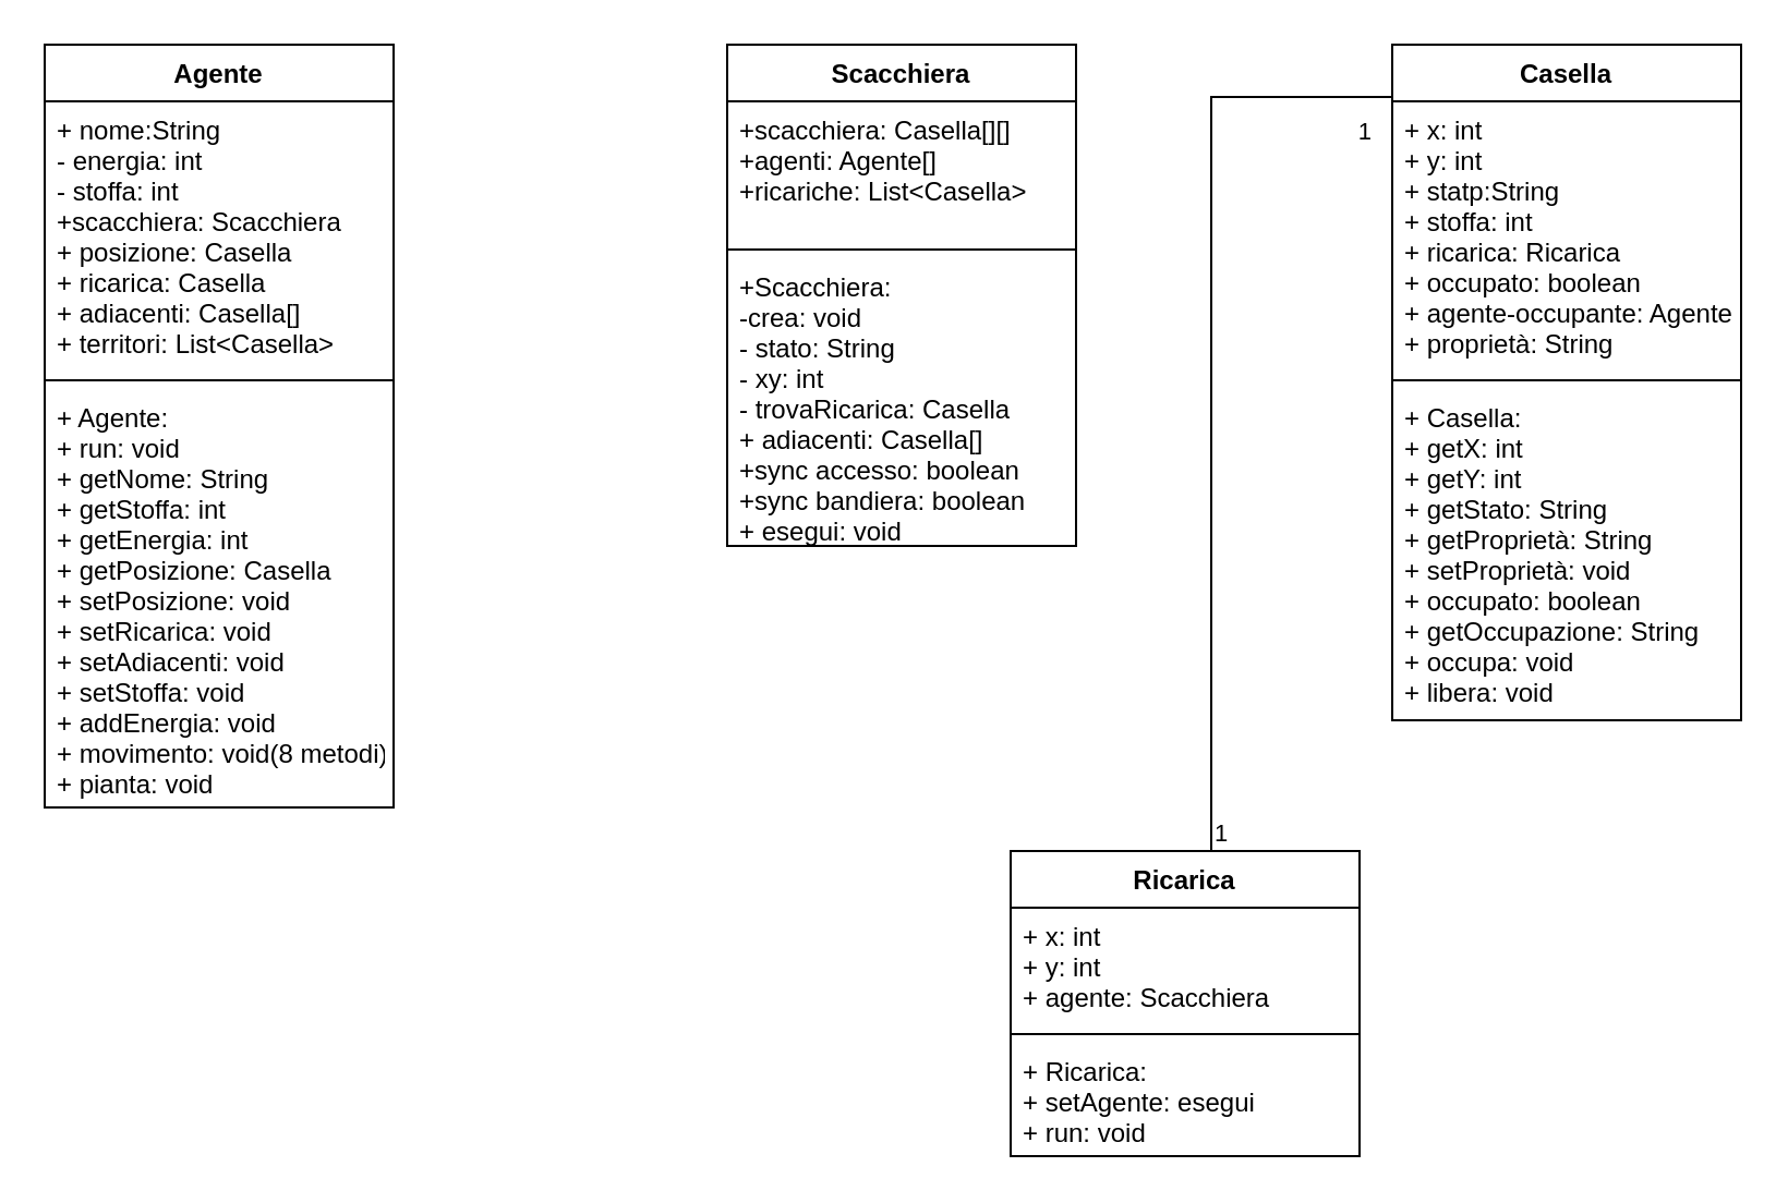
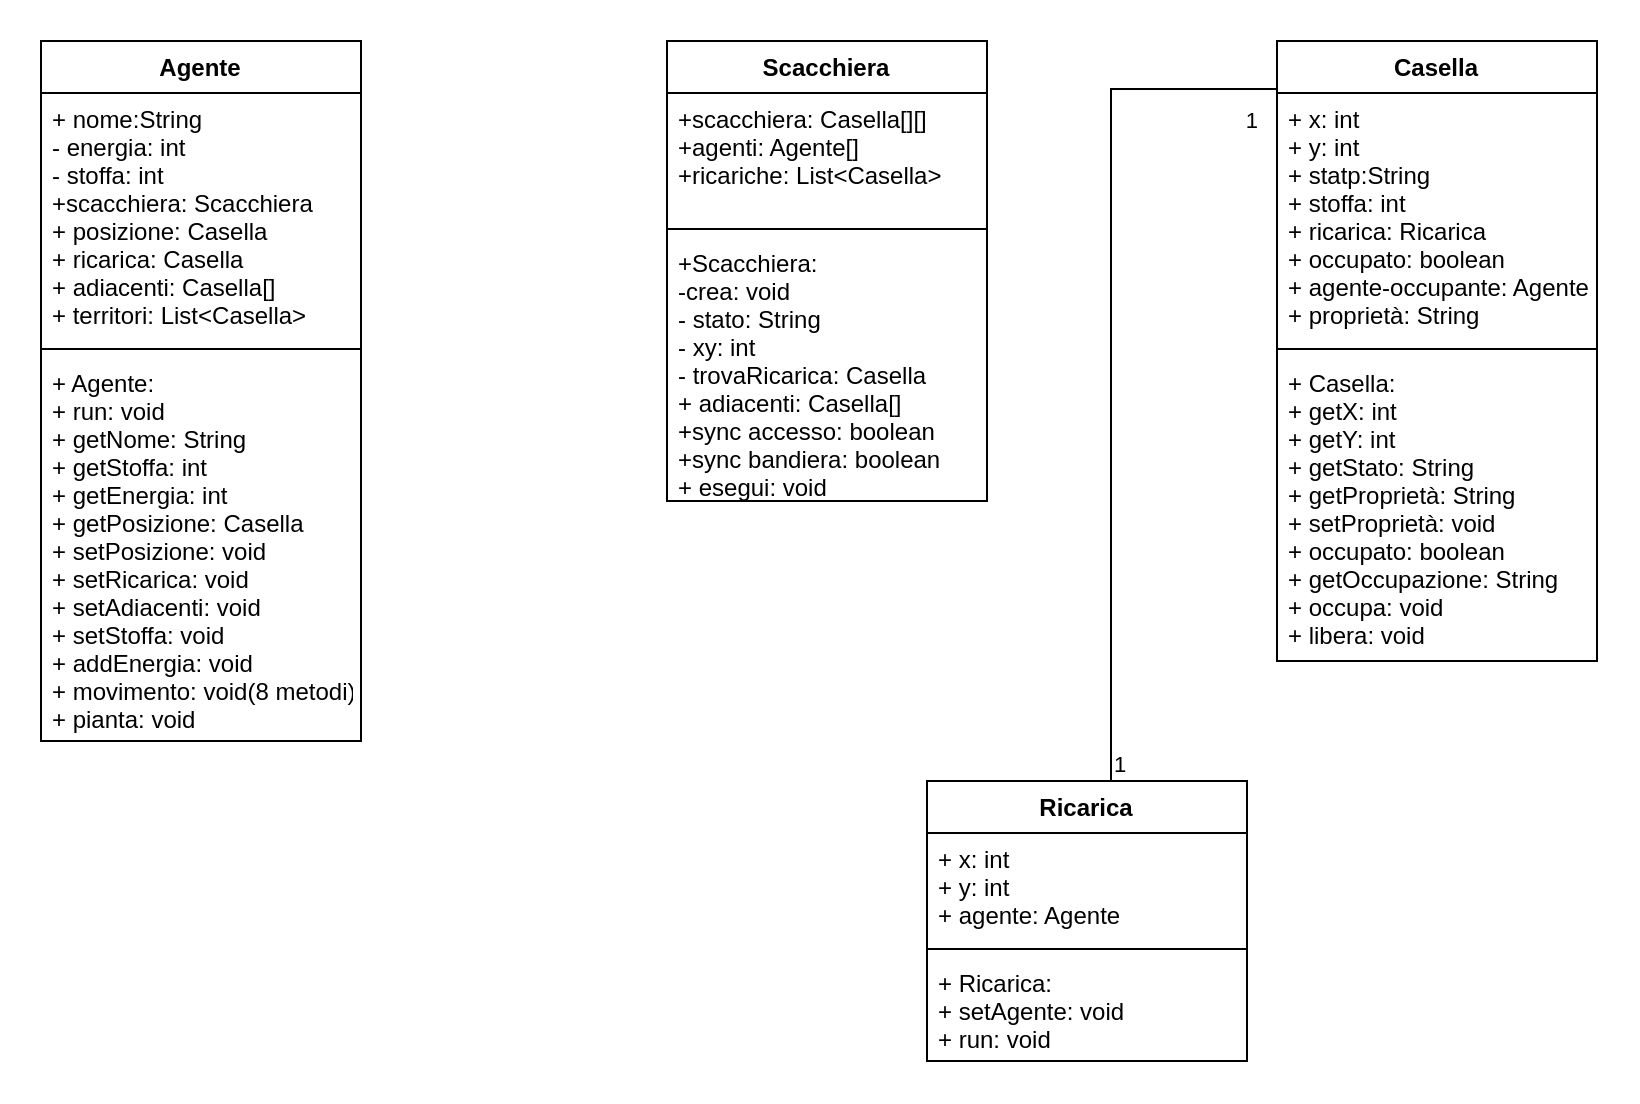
  <mxCell id="0" />
  <mxCell id="1" parent="0" />
  <mxCell id="2" value="Scacchiera" style="swimlane;fontStyle=1;align=center;verticalAlign=top;childLayout=stackLayout;horizontal=1;startSize=26;horizontalStack=0;resizeParent=1;resizeParentMax=0;resizeLast=0;collapsible=1;marginBottom=0;" vertex="1" parent="1"><mxGeometry x="333" y="20" width="160" height="230" as="geometry" /></mxCell>
  <mxCell id="3" value="+scacchiera: Casella[][]&#10;+agenti: Agente[]&#10;+ricariche: List&lt;Casella&gt;" style="text;strokeColor=none;fillColor=none;align=left;verticalAlign=top;spacingLeft=4;spacingRight=4;overflow=hidden;rotatable=0;points=[[0,0.5],[1,0.5]];portConstraint=eastwest;" vertex="1" parent="2"><mxGeometry y="26" width="160" height="64" as="geometry" /></mxCell>
  <mxCell id="4" value="" style="line;strokeWidth=1;fillColor=none;align=left;verticalAlign=middle;spacingTop=-1;spacingLeft=3;spacingRight=3;rotatable=0;labelPosition=right;points=[];portConstraint=eastwest;" vertex="1" parent="2"><mxGeometry y="90" width="160" height="8" as="geometry" /></mxCell>
  <mxCell id="5" value="+Scacchiera: &#10;-crea: void&#10;- stato: String&#10;- xy: int&#10;- trovaRicarica: Casella&#10;+ adiacenti: Casella[]&#10;+sync accesso: boolean&#10;+sync bandiera: boolean&#10;+ esegui: void" style="text;strokeColor=none;fillColor=none;align=left;verticalAlign=top;spacingLeft=4;spacingRight=4;overflow=hidden;rotatable=0;points=[[0,0.5],[1,0.5]];portConstraint=eastwest;" vertex="1" parent="2"><mxGeometry y="98" width="160" height="132" as="geometry" /></mxCell>
  <mxCell id="6" value="Casella" style="swimlane;fontStyle=1;align=center;verticalAlign=top;childLayout=stackLayout;horizontal=1;startSize=26;horizontalStack=0;resizeParent=1;resizeParentMax=0;resizeLast=0;collapsible=1;marginBottom=0;" vertex="1" parent="1"><mxGeometry x="638" y="20" width="160" height="310" as="geometry" /></mxCell>
  <mxCell id="7" value="+ x: int&#10;+ y: int&#10;+ statp:String&#10;+ stoffa: int&#10;+ ricarica: Ricarica&#10;+ occupato: boolean&#10;+ agente-occupante: Agente&#10;+ proprietà: String" style="text;strokeColor=none;fillColor=none;align=left;verticalAlign=top;spacingLeft=4;spacingRight=4;overflow=hidden;rotatable=0;points=[[0,0.5],[1,0.5]];portConstraint=eastwest;" vertex="1" parent="6"><mxGeometry y="26" width="160" height="124" as="geometry" /></mxCell>
  <mxCell id="8" value="" style="line;strokeWidth=1;fillColor=none;align=left;verticalAlign=middle;spacingTop=-1;spacingLeft=3;spacingRight=3;rotatable=0;labelPosition=right;points=[];portConstraint=eastwest;" vertex="1" parent="6"><mxGeometry y="150" width="160" height="8" as="geometry" /></mxCell>
  <mxCell id="9" value="+ Casella:&#10;+ getX: int&#10;+ getY: int&#10;+ getStato: String&#10;+ getProprietà: String&#10;+ setProprietà: void&#10;+ occupato: boolean&#10;+ getOccupazione: String&#10;+ occupa: void&#10;+ libera: void" style="text;strokeColor=none;fillColor=none;align=left;verticalAlign=top;spacingLeft=4;spacingRight=4;overflow=hidden;rotatable=0;points=[[0,0.5],[1,0.5]];portConstraint=eastwest;" vertex="1" parent="6"><mxGeometry y="158" width="160" height="152" as="geometry" /></mxCell>
  <mxCell id="10" value="Agente" style="swimlane;fontStyle=1;align=center;verticalAlign=top;childLayout=stackLayout;horizontal=1;startSize=26;horizontalStack=0;resizeParent=1;resizeParentMax=0;resizeLast=0;collapsible=1;marginBottom=0;" vertex="1" parent="1"><mxGeometry x="20" y="20" width="160" height="350" as="geometry" /></mxCell>
  <mxCell id="11" value="+ nome:String&#10;- energia: int&#10;- stoffa: int&#10;+scacchiera: Scacchiera&#10;+ posizione: Casella&#10;+ ricarica: Casella&#10;+ adiacenti: Casella[]&#10;+ territori: List&lt;Casella&gt;" style="text;strokeColor=none;fillColor=none;align=left;verticalAlign=top;spacingLeft=4;spacingRight=4;overflow=hidden;rotatable=0;points=[[0,0.5],[1,0.5]];portConstraint=eastwest;" vertex="1" parent="10"><mxGeometry y="26" width="160" height="124" as="geometry" /></mxCell>
  <mxCell id="12" value="" style="line;strokeWidth=1;fillColor=none;align=left;verticalAlign=middle;spacingTop=-1;spacingLeft=3;spacingRight=3;rotatable=0;labelPosition=right;points=[];portConstraint=eastwest;" vertex="1" parent="10"><mxGeometry y="150" width="160" height="8" as="geometry" /></mxCell>
  <mxCell id="13" value="+ Agente:&#10;+ run: void&#10;+ getNome: String&#10;+ getStoffa: int&#10;+ getEnergia: int&#10;+ getPosizione: Casella&#10;+ setPosizione: void&#10;+ setRicarica: void&#10;+ setAdiacenti: void&#10;+ setStoffa: void&#10;+ addEnergia: void&#10;+ movimento: void(8 metodi)&#10;+ pianta: void" style="text;strokeColor=none;fillColor=none;align=left;verticalAlign=top;spacingLeft=4;spacingRight=4;overflow=hidden;rotatable=0;points=[[0,0.5],[1,0.5]];portConstraint=eastwest;" vertex="1" parent="10"><mxGeometry y="158" width="160" height="192" as="geometry" /></mxCell>
  <mxCell id="14" value="Ricarica" style="swimlane;fontStyle=1;align=center;verticalAlign=top;childLayout=stackLayout;horizontal=1;startSize=26;horizontalStack=0;resizeParent=1;resizeParentMax=0;resizeLast=0;collapsible=1;marginBottom=0;" vertex="1" parent="1"><mxGeometry x="463" y="390" width="160" height="140" as="geometry" /></mxCell>
- <mxCell id="15" value="+ x: int&#10;+ y: int&#10;+ agente: Scacchiera" style="text;strokeColor=none;fillColor=none;align=left;verticalAlign=top;spacingLeft=4;spacingRight=4;overflow=hidden;rotatable=0;points=[[0,0.5],[1,0.5]];portConstraint=eastwest;" vertex="1" parent="14"><mxGeometry y="26" width="160" height="54" as="geometry" /></mxCell>
+ <mxCell id="15" value="+ x: int&#10;+ y: int&#10;+ agente: Agente" style="text;strokeColor=none;fillColor=none;align=left;verticalAlign=top;spacingLeft=4;spacingRight=4;overflow=hidden;rotatable=0;points=[[0,0.5],[1,0.5]];portConstraint=eastwest;" vertex="1" parent="14"><mxGeometry y="26" width="160" height="54" as="geometry" /></mxCell>
  <mxCell id="16" value="" style="line;strokeWidth=1;fillColor=none;align=left;verticalAlign=middle;spacingTop=-1;spacingLeft=3;spacingRight=3;rotatable=0;labelPosition=right;points=[];portConstraint=eastwest;" vertex="1" parent="14"><mxGeometry y="80" width="160" height="8" as="geometry" /></mxCell>
- <mxCell id="17" value="+ Ricarica:&#10;+ setAgente: esegui&#10;+ run: void" style="text;strokeColor=none;fillColor=none;align=left;verticalAlign=top;spacingLeft=4;spacingRight=4;overflow=hidden;rotatable=0;points=[[0,0.5],[1,0.5]];portConstraint=eastwest;" vertex="1" parent="14"><mxGeometry y="88" width="160" height="52" as="geometry" /></mxCell>
+ <mxCell id="17" value="+ Ricarica:&#10;+ setAgente: void&#10;+ run: void" style="text;strokeColor=none;fillColor=none;align=left;verticalAlign=top;spacingLeft=4;spacingRight=4;overflow=hidden;rotatable=0;points=[[0,0.5],[1,0.5]];portConstraint=eastwest;" vertex="1" parent="14"><mxGeometry y="88" width="160" height="52" as="geometry" /></mxCell>
  <mxCell id="18" value="" style="endArrow=none;html=1;edgeStyle=orthogonalEdgeStyle;rounded=0;exitX=0.575;exitY=0;exitDx=0;exitDy=0;exitPerimeter=0;entryX=0;entryY=-0.016;entryDx=0;entryDy=0;entryPerimeter=0;" edge="1" parent="1" source="14" target="7"><mxGeometry relative="1" as="geometry"><mxPoint x="573" y="300" as="sourcePoint" /><mxPoint x="613" y="320" as="targetPoint" /></mxGeometry></mxCell>
  <mxCell id="19" value="1" style="edgeLabel;resizable=0;html=1;align=left;verticalAlign=bottom;" connectable="0" vertex="1" parent="18"><mxGeometry x="-1" relative="1" as="geometry" /></mxCell>
  <mxCell id="20" value="1" style="edgeLabel;resizable=0;html=1;align=right;verticalAlign=bottom;" connectable="0" vertex="1" parent="18"><mxGeometry x="1" relative="1" as="geometry"><mxPoint x="-9" y="24" as="offset" /></mxGeometry></mxCell>
